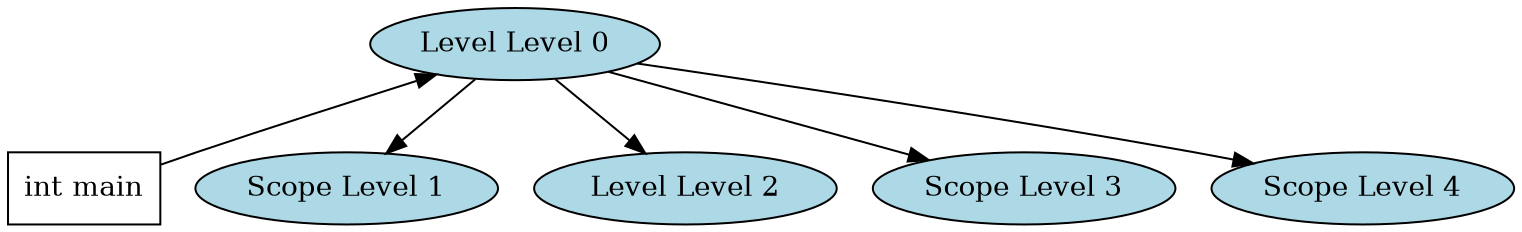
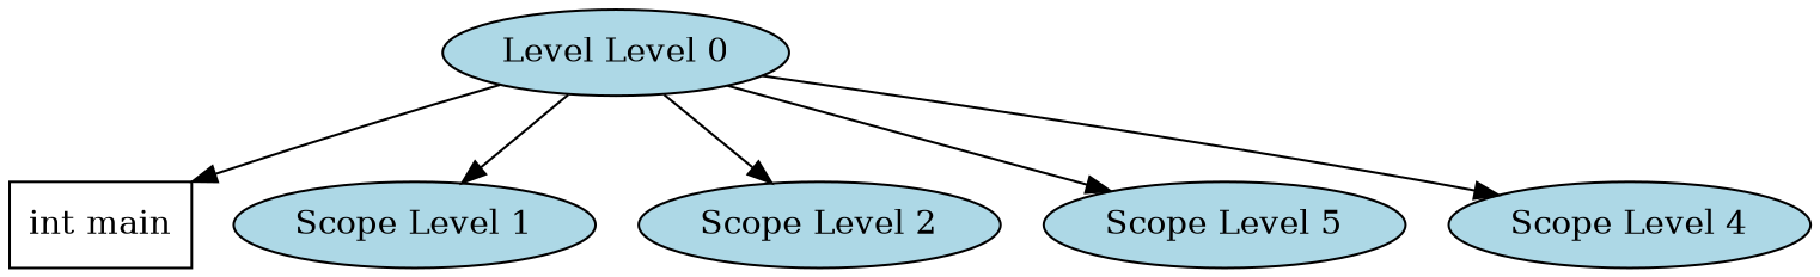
  digraph {
    node [fillcolor=lightblue style=filled]
    n1 [label="Level Level 0"]
    n2 [fillcolor=white label="int main" shape=box]
    n3 [label="Scope Level 1"]
-   n4 [label="Level Level 2"]
-   n5 [label="Scope Level 3"]
+   n4 [label="Scope Level 2"]
+   n5 [label="Scope Level 5"]
    n6 [label="Scope Level 4"]
-   n2 -> n1 [color=black]
+   n1 -> n2 [color=black]
    n1 -> n3
    n1 -> n4
    n1 -> n5
    n1 -> n6
  }
